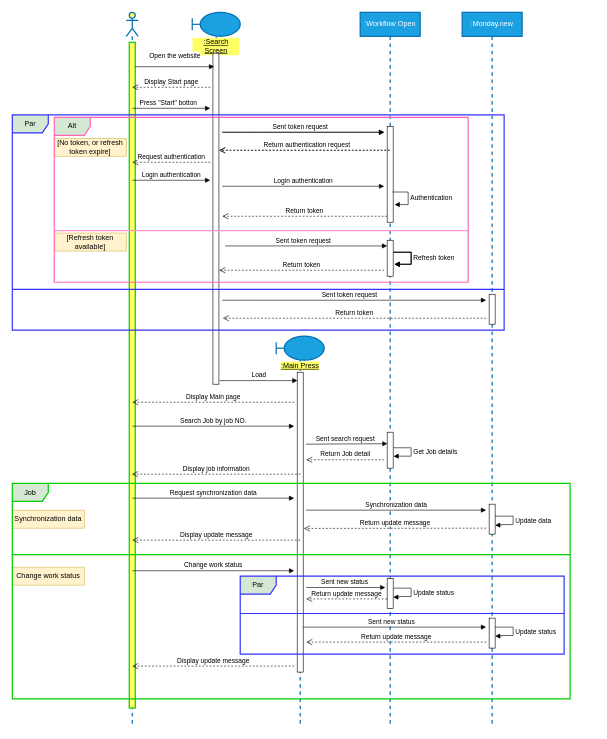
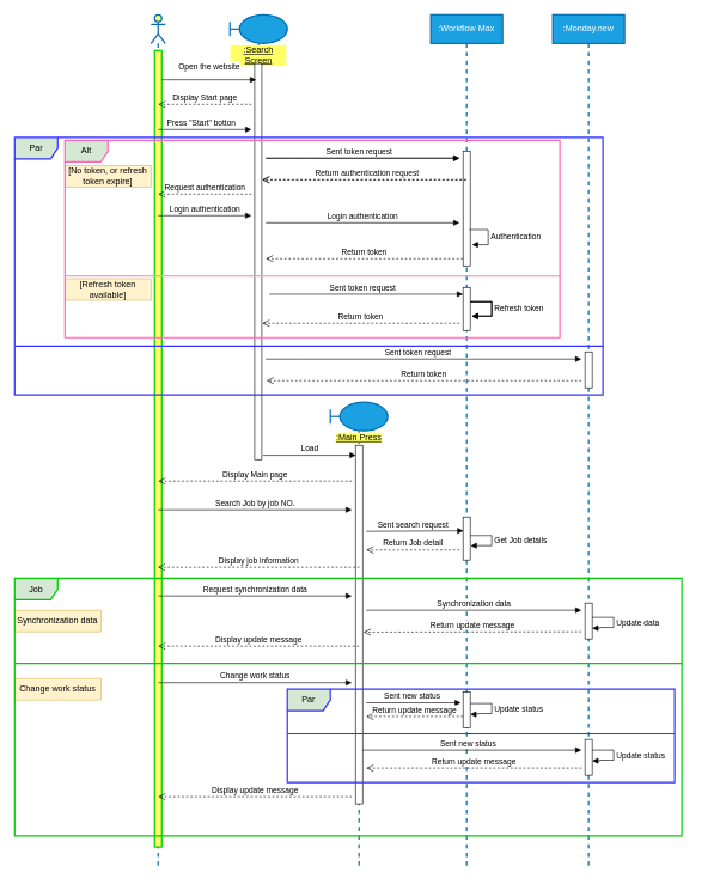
  <mxCell id="0" />
  <mxCell id="1" parent="0" />
  <mxCell id="2" value="&lt;u&gt;:Main Press&lt;/u&gt;" style="shape=umlLifeline;participant=umlBoundary;perimeter=lifelinePerimeter;whiteSpace=wrap;html=1;container=1;collapsible=0;recursiveResize=0;verticalAlign=top;spacingTop=36;outlineConnect=0;fillColor=#1ba1e2;strokeColor=#006EAF;labelBackgroundColor=#FFFF66;strokeWidth=2;" parent="1" vertex="1"><mxGeometry x="460" y="560" width="80" height="650" as="geometry" /></mxCell>
  <mxCell id="3" value="" style="html=1;points=[];perimeter=orthogonalPerimeter;" parent="1" vertex="1"><mxGeometry x="495" y="620" width="10" height="500" as="geometry" /></mxCell>
- <mxCell id="4" value=":Workflow Open" style="shape=umlLifeline;perimeter=lifelinePerimeter;whiteSpace=wrap;html=1;container=1;collapsible=0;recursiveResize=0;outlineConnect=0;fillColor=#1ba1e2;strokeColor=#006EAF;fontColor=#ffffff;strokeWidth=2;" parent="1" vertex="1"><mxGeometry x="600" y="20" width="100" height="1190" as="geometry" /></mxCell>
+ <mxCell id="4" value=":Workflow Max" style="shape=umlLifeline;perimeter=lifelinePerimeter;whiteSpace=wrap;html=1;container=1;collapsible=0;recursiveResize=0;outlineConnect=0;fillColor=#1ba1e2;strokeColor=#006EAF;fontColor=#ffffff;strokeWidth=2;" parent="1" vertex="1"><mxGeometry x="600" y="20" width="100" height="1190" as="geometry" /></mxCell>
  <mxCell id="5" value="" style="html=1;points=[];perimeter=orthogonalPerimeter;" parent="4" vertex="1"><mxGeometry x="45" y="190" width="10" height="160" as="geometry" /></mxCell>
  <mxCell id="6" value="" style="group" parent="4" vertex="1" connectable="0"><mxGeometry x="55" y="300" width="25" height="20" as="geometry" /></mxCell>
  <mxCell id="7" value="" style="group" parent="4" vertex="1" connectable="0"><mxGeometry x="55" y="400" width="30" height="20" as="geometry" /></mxCell>
  <mxCell id="8" value="" style="group" parent="7" vertex="1" connectable="0"><mxGeometry width="30" height="20" as="geometry" /></mxCell>
  <mxCell id="9" value="" style="group" parent="8" vertex="1" connectable="0"><mxGeometry width="30" height="20" as="geometry" /></mxCell>
  <mxCell id="10" value="" style="html=1;points=[];perimeter=orthogonalPerimeter;" parent="4" vertex="1"><mxGeometry x="45" y="700" width="10" height="60" as="geometry" /></mxCell>
  <mxCell id="11" value="Authentication" style="edgeStyle=orthogonalEdgeStyle;html=1;align=left;spacingLeft=2;endArrow=block;rounded=0;entryX=1.24;entryY=0.816;entryDx=0;entryDy=0;entryPerimeter=0;exitX=0.891;exitY=0.685;exitDx=0;exitDy=0;exitPerimeter=0;" parent="4" source="5" target="5" edge="1"><mxGeometry relative="1" as="geometry"><mxPoint x="61.25" y="300" as="sourcePoint" /><Array as="points"><mxPoint x="80" y="300" /><mxPoint x="80" y="321" /></Array><mxPoint x="68.75" y="309" as="targetPoint" /></mxGeometry></mxCell>
  <mxCell id="12" value="" style="html=1;points=[];perimeter=orthogonalPerimeter;" parent="1" vertex="1"><mxGeometry x="645" y="400" width="10" height="60" as="geometry" /></mxCell>
  <mxCell id="13" value="&lt;u&gt;:Search Screen&lt;/u&gt;" style="shape=umlLifeline;participant=umlBoundary;perimeter=lifelinePerimeter;whiteSpace=wrap;html=1;container=1;collapsible=0;recursiveResize=0;verticalAlign=top;spacingTop=36;outlineConnect=0;fillColor=#1ba1e2;strokeColor=#006EAF;labelBackgroundColor=#FFFF66;strokeWidth=2;" parent="1" vertex="1"><mxGeometry x="320" y="20" width="80" height="620" as="geometry" /></mxCell>
  <mxCell id="14" value="" style="html=1;points=[];perimeter=orthogonalPerimeter;" parent="13" vertex="1"><mxGeometry x="34.5" y="68" width="10" height="552" as="geometry" /></mxCell>
  <mxCell id="15" value="" style="shape=umlLifeline;participant=umlActor;perimeter=lifelinePerimeter;whiteSpace=wrap;html=1;container=1;collapsible=0;recursiveResize=0;verticalAlign=top;spacingTop=36;outlineConnect=0;strokeColor=#006EAF;fontColor=#ffffff;strokeWidth=2;fillColor=#FFFF66;" parent="1" vertex="1"><mxGeometry x="210" y="20" width="20" height="1190" as="geometry" /></mxCell>
  <mxCell id="16" value="" style="html=1;points=[];perimeter=orthogonalPerimeter;labelBackgroundColor=#FFFF66;strokeColor=#00CC00;strokeWidth=2;fillColor=#FFFF66;fontColor=#000000;" parent="15" vertex="1"><mxGeometry x="5" y="50" width="10" height="1110" as="geometry" /></mxCell>
  <mxCell id="17" value=":Monday.new" style="shape=umlLifeline;perimeter=lifelinePerimeter;whiteSpace=wrap;html=1;container=1;collapsible=0;recursiveResize=0;outlineConnect=0;fillColor=#1ba1e2;strokeColor=#006EAF;fontColor=#ffffff;strokeWidth=2;" parent="1" vertex="1"><mxGeometry x="770" y="20" width="100" height="1190" as="geometry" /></mxCell>
  <mxCell id="18" value="" style="html=1;points=[];perimeter=orthogonalPerimeter;" parent="17" vertex="1"><mxGeometry x="45" y="470" width="10" height="50" as="geometry" /></mxCell>
  <mxCell id="19" value="" style="html=1;points=[];perimeter=orthogonalPerimeter;" parent="17" vertex="1"><mxGeometry x="45" y="820" width="10" height="50" as="geometry" /></mxCell>
  <mxCell id="20" value="" style="html=1;points=[];perimeter=orthogonalPerimeter;" parent="17" vertex="1"><mxGeometry x="45" y="1010" width="10" height="50" as="geometry" /></mxCell>
  <mxCell id="21" value="Open the website" style="html=1;verticalAlign=bottom;endArrow=block;entryX=0.209;entryY=0.041;entryDx=0;entryDy=0;entryPerimeter=0;" parent="1" source="16" target="14" edge="1"><mxGeometry x="0.004" y="10" width="80" relative="1" as="geometry"><mxPoint x="220" y="110" as="sourcePoint" /><mxPoint x="350" y="110" as="targetPoint" /><mxPoint as="offset" /></mxGeometry></mxCell>
  <mxCell id="22" value="Display Start page" style="html=1;verticalAlign=bottom;endArrow=open;dashed=1;endSize=8;" parent="1" target="15" edge="1"><mxGeometry relative="1" as="geometry"><mxPoint x="350" y="145" as="sourcePoint" /><mxPoint x="260" y="145" as="targetPoint" /></mxGeometry></mxCell>
  <mxCell id="23" value="Press &quot;Start&quot; botton" style="html=1;verticalAlign=bottom;endArrow=block;" parent="1" edge="1"><mxGeometry x="-0.077" width="80" relative="1" as="geometry"><mxPoint x="220" y="180" as="sourcePoint" /><mxPoint x="350" y="180" as="targetPoint" /><mxPoint as="offset" /></mxGeometry></mxCell>
  <mxCell id="24" value="Sent token request " style="html=1;verticalAlign=bottom;endArrow=block;" parent="1" edge="1"><mxGeometry x="-0.037" width="80" relative="1" as="geometry"><mxPoint x="370" y="220" as="sourcePoint" /><mxPoint x="640" y="220" as="targetPoint" /><mxPoint as="offset" /><Array as="points"><mxPoint x="420" y="220" /></Array></mxGeometry></mxCell>
  <mxCell id="25" value="[No token, or refresh token &lt;span style=&quot;cursor: pointer&quot;&gt;expire&lt;/span&gt;]" style="text;html=1;strokeColor=#d6b656;fillColor=#fff2cc;align=center;verticalAlign=middle;whiteSpace=wrap;rounded=0;" parent="1" vertex="1"><mxGeometry x="90" y="230" width="120" height="30" as="geometry" /></mxCell>
  <mxCell id="26" value="Return authentication request " style="html=1;verticalAlign=bottom;endArrow=open;dashed=1;endSize=8;" parent="1" source="4" edge="1"><mxGeometry x="-0.019" relative="1" as="geometry"><mxPoint x="445" y="250" as="sourcePoint" /><mxPoint x="365" y="250" as="targetPoint" /><mxPoint x="1" as="offset" /></mxGeometry></mxCell>
  <mxCell id="27" value="" style="html=1;verticalAlign=bottom;endArrow=open;dashed=1;endSize=8;" parent="1" edge="1"><mxGeometry relative="1" as="geometry"><mxPoint x="649.5" y="250" as="sourcePoint" /><mxPoint x="365" y="250" as="targetPoint" /></mxGeometry></mxCell>
  <mxCell id="28" value="Request authentication" style="html=1;verticalAlign=bottom;endArrow=open;dashed=1;endSize=8;" parent="1" target="15" edge="1"><mxGeometry relative="1" as="geometry"><mxPoint x="350" y="270" as="sourcePoint" /><mxPoint x="80" y="270" as="targetPoint" /></mxGeometry></mxCell>
  <mxCell id="29" value="Login authentication" style="html=1;verticalAlign=bottom;endArrow=block;" parent="1" edge="1"><mxGeometry width="80" relative="1" as="geometry"><mxPoint x="220" y="300" as="sourcePoint" /><mxPoint x="350" y="300" as="targetPoint" /></mxGeometry></mxCell>
  <mxCell id="30" value="Login authentication" style="html=1;verticalAlign=bottom;endArrow=block;" parent="1" edge="1"><mxGeometry width="80" relative="1" as="geometry"><mxPoint x="370" y="310" as="sourcePoint" /><mxPoint x="640" y="310" as="targetPoint" /></mxGeometry></mxCell>
  <mxCell id="31" value="Return token" style="html=1;verticalAlign=bottom;endArrow=open;dashed=1;endSize=8;" parent="1" edge="1"><mxGeometry relative="1" as="geometry"><mxPoint x="645" y="360" as="sourcePoint" /><mxPoint x="370" y="360" as="targetPoint" /></mxGeometry></mxCell>
  <mxCell id="32" value="Return token" style="html=1;verticalAlign=bottom;endArrow=open;dashed=1;endSize=8;" parent="1" edge="1"><mxGeometry relative="1" as="geometry"><mxPoint x="640" y="450" as="sourcePoint" /><mxPoint x="365" y="450" as="targetPoint" /></mxGeometry></mxCell>
  <mxCell id="33" value="" style="line;strokeWidth=2;fillColor=none;align=left;verticalAlign=middle;spacingTop=-1;spacingLeft=3;spacingRight=3;rotatable=0;labelPosition=right;points=[];portConstraint=eastwest;strokeColor=#FF99CC;" parent="1" vertex="1"><mxGeometry x="90" y="380" width="690" height="8" as="geometry" /></mxCell>
  <mxCell id="34" value="[Refresh token &lt;span style=&quot;cursor: pointer&quot;&gt;available&lt;/span&gt;]" style="text;html=1;strokeColor=#d6b656;fillColor=#fff2cc;align=center;verticalAlign=middle;whiteSpace=wrap;rounded=0;" parent="1" vertex="1"><mxGeometry x="90" y="388" width="120" height="30" as="geometry" /></mxCell>
  <mxCell id="35" value="Sent token request " style="html=1;verticalAlign=bottom;endArrow=block;" parent="1" edge="1"><mxGeometry x="-0.037" width="80" relative="1" as="geometry"><mxPoint x="370" y="500" as="sourcePoint" /><mxPoint x="810" y="500" as="targetPoint" /><mxPoint as="offset" /><Array as="points"><mxPoint x="410" y="500" /></Array></mxGeometry></mxCell>
  <mxCell id="36" value="Return token" style="html=1;verticalAlign=bottom;endArrow=open;dashed=1;endSize=8;" parent="1" edge="1"><mxGeometry relative="1" as="geometry"><mxPoint x="810" y="530" as="sourcePoint" /><mxPoint x="371" y="530" as="targetPoint" /></mxGeometry></mxCell>
  <mxCell id="37" value="Sent token request " style="html=1;verticalAlign=bottom;endArrow=block;" parent="1" edge="1"><mxGeometry x="-0.037" width="80" relative="1" as="geometry"><mxPoint x="370" y="220" as="sourcePoint" /><mxPoint x="640" y="220" as="targetPoint" /><mxPoint as="offset" /><Array as="points"><mxPoint x="420" y="220" /></Array></mxGeometry></mxCell>
  <mxCell id="38" value="Sent token request " style="html=1;verticalAlign=bottom;endArrow=block;" parent="1" edge="1"><mxGeometry x="-0.037" width="80" relative="1" as="geometry"><mxPoint x="375" y="409.5" as="sourcePoint" /><mxPoint x="645" y="409.5" as="targetPoint" /><mxPoint as="offset" /><Array as="points"><mxPoint x="425" y="409.5" /></Array></mxGeometry></mxCell>
  <mxCell id="39" value="Load" style="html=1;verticalAlign=bottom;endArrow=block;" parent="1" edge="1"><mxGeometry width="80" relative="1" as="geometry"><mxPoint x="366" y="634" as="sourcePoint" /><mxPoint x="495.5" y="634" as="targetPoint" /></mxGeometry></mxCell>
  <mxCell id="40" value="Display Main page" style="html=1;verticalAlign=bottom;endArrow=open;dashed=1;endSize=8;" parent="1" target="15" edge="1"><mxGeometry relative="1" as="geometry"><mxPoint x="490" y="670" as="sourcePoint" /><mxPoint x="370" y="670" as="targetPoint" /></mxGeometry></mxCell>
  <mxCell id="41" value="Search Job by job NO." style="html=1;verticalAlign=bottom;endArrow=block;" parent="1" edge="1"><mxGeometry width="80" relative="1" as="geometry"><mxPoint x="220" y="710" as="sourcePoint" /><mxPoint x="490" y="710" as="targetPoint" /></mxGeometry></mxCell>
  <mxCell id="42" value="Sent search request " style="html=1;verticalAlign=bottom;endArrow=block;entryX=0.055;entryY=0.32;entryDx=0;entryDy=0;entryPerimeter=0;" parent="1" target="10" edge="1"><mxGeometry x="-0.037" width="80" relative="1" as="geometry"><mxPoint x="510" y="740" as="sourcePoint" /><mxPoint x="640" y="740" as="targetPoint" /><mxPoint as="offset" /><Array as="points" /></mxGeometry></mxCell>
  <mxCell id="43" value="" style="group" parent="1" vertex="1" connectable="0"><mxGeometry x="655" y="746" width="30" height="20" as="geometry" /></mxCell>
  <mxCell id="44" value="" style="group" parent="43" vertex="1" connectable="0"><mxGeometry width="30" height="20" as="geometry" /></mxCell>
  <mxCell id="45" value="" style="group" parent="44" vertex="1" connectable="0"><mxGeometry width="30" height="20" as="geometry" /></mxCell>
  <mxCell id="46" value="Get Job details" style="edgeStyle=orthogonalEdgeStyle;html=1;align=left;spacingLeft=2;endArrow=block;rounded=0;entryX=1.055;entryY=0.671;entryDx=0;entryDy=0;entryPerimeter=0;" parent="45" target="10" edge="1"><mxGeometry relative="1" as="geometry"><mxPoint as="sourcePoint" /><Array as="points"><mxPoint x="30" /><mxPoint x="30" y="14" /><mxPoint x="11" y="14" /></Array><mxPoint y="15" as="targetPoint" /></mxGeometry></mxCell>
  <mxCell id="47" value="Return Job detail" style="html=1;verticalAlign=bottom;endArrow=open;dashed=1;endSize=8;" parent="1" edge="1"><mxGeometry relative="1" as="geometry"><mxPoint x="640" y="766" as="sourcePoint" /><mxPoint x="510" y="766" as="targetPoint" /></mxGeometry></mxCell>
  <mxCell id="48" value="Refresh token" style="edgeStyle=orthogonalEdgeStyle;html=1;align=left;spacingLeft=2;endArrow=block;rounded=0;entryX=1.24;entryY=0.668;entryDx=0;entryDy=0;entryPerimeter=0;exitX=1.1;exitY=0.35;exitDx=0;exitDy=0;exitPerimeter=0;" parent="1" source="12" target="12" edge="1"><mxGeometry relative="1" as="geometry"><mxPoint x="660" y="420" as="sourcePoint" /><Array as="points"><mxPoint x="656" y="420" /><mxPoint x="685" y="420" /><mxPoint x="685" y="440" /></Array><mxPoint x="666" y="429" as="targetPoint" /></mxGeometry></mxCell>
  <mxCell id="49" value="Display job information" style="html=1;verticalAlign=bottom;endArrow=open;dashed=1;endSize=8;" parent="1" edge="1"><mxGeometry relative="1" as="geometry"><mxPoint x="500.5" y="790" as="sourcePoint" /><mxPoint x="219.5" y="790" as="targetPoint" /></mxGeometry></mxCell>
  <mxCell id="50" value="Request synchronization data" style="html=1;verticalAlign=bottom;endArrow=block;" parent="1" edge="1"><mxGeometry width="80" relative="1" as="geometry"><mxPoint x="220.25" y="830" as="sourcePoint" /><mxPoint x="490" y="830" as="targetPoint" /></mxGeometry></mxCell>
  <mxCell id="51" value="Synchronization data" style="html=1;verticalAlign=bottom;endArrow=block;" parent="1" edge="1"><mxGeometry width="80" relative="1" as="geometry"><mxPoint x="510" y="850" as="sourcePoint" /><mxPoint x="810" y="850" as="targetPoint" /></mxGeometry></mxCell>
  <mxCell id="52" value="Refresh token" style="edgeStyle=orthogonalEdgeStyle;html=1;align=left;spacingLeft=2;endArrow=block;rounded=0;entryX=1.24;entryY=0.668;entryDx=0;entryDy=0;entryPerimeter=0;exitX=1.1;exitY=0.35;exitDx=0;exitDy=0;exitPerimeter=0;" parent="1" edge="1"><mxGeometry relative="1" as="geometry"><mxPoint x="656" y="421" as="sourcePoint" /><Array as="points"><mxPoint x="656" y="420" /><mxPoint x="685" y="420" /><mxPoint x="685" y="440" /></Array><mxPoint x="657.4" y="440.08" as="targetPoint" /></mxGeometry></mxCell>
  <mxCell id="53" value="Refresh token" style="edgeStyle=orthogonalEdgeStyle;html=1;align=left;spacingLeft=2;endArrow=block;rounded=0;entryX=1.24;entryY=0.668;entryDx=0;entryDy=0;entryPerimeter=0;exitX=1.1;exitY=0.35;exitDx=0;exitDy=0;exitPerimeter=0;" parent="1" edge="1"><mxGeometry relative="1" as="geometry"><mxPoint x="656" y="421" as="sourcePoint" /><Array as="points"><mxPoint x="656" y="420" /><mxPoint x="685" y="420" /><mxPoint x="685" y="440" /></Array><mxPoint x="657.4" y="440.08" as="targetPoint" /></mxGeometry></mxCell>
  <mxCell id="54" value="" style="group" parent="1" vertex="1" connectable="0"><mxGeometry x="825" y="860" width="30" height="20" as="geometry" /></mxCell>
  <mxCell id="55" value="" style="group" parent="54" vertex="1" connectable="0"><mxGeometry width="30" height="20" as="geometry" /></mxCell>
  <mxCell id="56" value="" style="group" parent="55" vertex="1" connectable="0"><mxGeometry width="30" height="20" as="geometry" /></mxCell>
  <mxCell id="57" value="Update data" style="edgeStyle=orthogonalEdgeStyle;html=1;align=left;spacingLeft=2;endArrow=block;rounded=0;entryX=1.055;entryY=0.671;entryDx=0;entryDy=0;entryPerimeter=0;" parent="56" edge="1"><mxGeometry relative="1" as="geometry"><mxPoint as="sourcePoint" /><Array as="points"><mxPoint x="30" /><mxPoint x="30" y="14" /><mxPoint x="11" y="14" /></Array><mxPoint y="15" as="targetPoint" /></mxGeometry></mxCell>
  <mxCell id="58" value="Return update message" style="html=1;verticalAlign=bottom;endArrow=open;dashed=1;endSize=8;entryX=1.124;entryY=0.521;entryDx=0;entryDy=0;entryPerimeter=0;" parent="1" target="3" edge="1"><mxGeometry relative="1" as="geometry"><mxPoint x="810" y="880" as="sourcePoint" /><mxPoint x="670" y="880" as="targetPoint" /></mxGeometry></mxCell>
  <mxCell id="59" value="Display update message" style="html=1;verticalAlign=bottom;endArrow=open;dashed=1;endSize=8;" parent="1" edge="1"><mxGeometry relative="1" as="geometry"><mxPoint x="500" y="900" as="sourcePoint" /><mxPoint x="220" y="900" as="targetPoint" /></mxGeometry></mxCell>
  <mxCell id="60" value="Change work status" style="html=1;verticalAlign=bottom;endArrow=block;" parent="1" edge="1"><mxGeometry width="80" relative="1" as="geometry"><mxPoint x="220.25" y="951" as="sourcePoint" /><mxPoint x="490" y="951" as="targetPoint" /></mxGeometry></mxCell>
  <mxCell id="61" value="Sent new status " style="html=1;verticalAlign=bottom;endArrow=block;" parent="1" edge="1"><mxGeometry x="-0.037" width="80" relative="1" as="geometry"><mxPoint x="510" y="979" as="sourcePoint" /><mxPoint x="642" y="979" as="targetPoint" /><mxPoint as="offset" /><Array as="points" /></mxGeometry></mxCell>
  <mxCell id="62" value="Sent new status " style="html=1;verticalAlign=bottom;endArrow=block;" parent="1" edge="1"><mxGeometry x="-0.037" width="80" relative="1" as="geometry"><mxPoint x="504.81" y="1045" as="sourcePoint" /><mxPoint x="810" y="1045" as="targetPoint" /><mxPoint as="offset" /><Array as="points" /></mxGeometry></mxCell>
  <mxCell id="63" value="" style="html=1;points=[];perimeter=orthogonalPerimeter;" parent="1" vertex="1"><mxGeometry x="645" y="964" width="10" height="50" as="geometry" /></mxCell>
  <mxCell id="64" value="" style="group" parent="1" vertex="1" connectable="0"><mxGeometry x="825" y="1045" width="30" height="20" as="geometry" /></mxCell>
  <mxCell id="65" value="" style="group" parent="64" vertex="1" connectable="0"><mxGeometry width="30" height="20" as="geometry" /></mxCell>
  <mxCell id="66" value="" style="group" parent="65" vertex="1" connectable="0"><mxGeometry width="30" height="20" as="geometry" /></mxCell>
  <mxCell id="67" value="Update status" style="edgeStyle=orthogonalEdgeStyle;html=1;align=left;spacingLeft=2;endArrow=block;rounded=0;entryX=1.055;entryY=0.671;entryDx=0;entryDy=0;entryPerimeter=0;" parent="66" edge="1"><mxGeometry relative="1" as="geometry"><mxPoint as="sourcePoint" /><Array as="points"><mxPoint x="30" /><mxPoint x="30" y="14" /><mxPoint x="11" y="14" /></Array><mxPoint y="15" as="targetPoint" /></mxGeometry></mxCell>
  <mxCell id="68" value="" style="group" parent="1" vertex="1" connectable="0"><mxGeometry x="655" y="980" width="30" height="20" as="geometry" /></mxCell>
  <mxCell id="69" value="" style="group" parent="68" vertex="1" connectable="0"><mxGeometry width="30" height="20" as="geometry" /></mxCell>
  <mxCell id="70" value="" style="group" parent="69" vertex="1" connectable="0"><mxGeometry width="30" height="20" as="geometry" /></mxCell>
  <mxCell id="71" value="Update status" style="edgeStyle=orthogonalEdgeStyle;html=1;align=left;spacingLeft=2;endArrow=block;rounded=0;entryX=1.055;entryY=0.671;entryDx=0;entryDy=0;entryPerimeter=0;" parent="70" edge="1"><mxGeometry relative="1" as="geometry"><mxPoint as="sourcePoint" /><Array as="points"><mxPoint x="30" /><mxPoint x="30" y="14" /><mxPoint x="11" y="14" /></Array><mxPoint y="15" as="targetPoint" /></mxGeometry></mxCell>
  <mxCell id="72" value="Return update message" style="html=1;verticalAlign=bottom;endArrow=open;dashed=1;endSize=8;" parent="1" edge="1"><mxGeometry relative="1" as="geometry"><mxPoint x="645" y="998" as="sourcePoint" /><mxPoint x="510" y="998" as="targetPoint" /></mxGeometry></mxCell>
  <mxCell id="73" value="Return update message" style="html=1;verticalAlign=bottom;endArrow=open;dashed=1;endSize=8;" parent="1" edge="1"><mxGeometry relative="1" as="geometry"><mxPoint x="810.19" y="1070" as="sourcePoint" /><mxPoint x="510" y="1070" as="targetPoint" /></mxGeometry></mxCell>
  <mxCell id="74" value="Display update message" style="html=1;verticalAlign=bottom;endArrow=open;dashed=1;endSize=8;" parent="1" edge="1"><mxGeometry relative="1" as="geometry"><mxPoint x="490" y="1110" as="sourcePoint" /><mxPoint x="220" y="1110" as="targetPoint" /></mxGeometry></mxCell>
  <mxCell id="75" value="" style="line;strokeWidth=2;fillColor=none;align=left;verticalAlign=middle;spacingTop=-1;spacingLeft=3;spacingRight=3;rotatable=0;labelPosition=right;points=[];portConstraint=eastwest;strokeColor=#00CC00;" parent="1" vertex="1"><mxGeometry x="20" y="920" width="930" height="8" as="geometry" /></mxCell>
  <mxCell id="76" value="Synchronization data" style="text;html=1;strokeColor=#d6b656;fillColor=#fff2cc;align=center;verticalAlign=middle;whiteSpace=wrap;rounded=0;" parent="1" vertex="1"><mxGeometry x="20" y="850" width="120" height="30" as="geometry" /></mxCell>
  <mxCell id="77" value="Change work status" style="text;html=1;strokeColor=#d6b656;fillColor=#fff2cc;align=center;verticalAlign=middle;whiteSpace=wrap;rounded=0;" parent="1" vertex="1"><mxGeometry x="20" y="945" width="120" height="30" as="geometry" /></mxCell>
  <mxCell id="78" value="Alt" style="shape=umlFrame;whiteSpace=wrap;html=1;fillColor=#d5e8d4;strokeWidth=2;swimlaneFillColor=none;strokeColor=#FF66B3;" parent="1" vertex="1"><mxGeometry x="90" y="195" width="690" height="275" as="geometry" /></mxCell>
  <mxCell id="79" value="" style="group" parent="1" vertex="1" connectable="0"><mxGeometry x="20" y="191" width="820" height="359" as="geometry" /></mxCell>
  <mxCell id="80" value="Par" style="shape=umlFrame;whiteSpace=wrap;html=1;fillColor=#d5e8d4;strokeWidth=2;swimlaneFillColor=none;strokeColor=#3333FF;" parent="79" vertex="1"><mxGeometry width="820" height="359" as="geometry" /></mxCell>
  <mxCell id="81" value="" style="line;strokeWidth=2;fillColor=none;align=left;verticalAlign=middle;spacingTop=-1;spacingLeft=3;spacingRight=3;rotatable=0;labelPosition=right;points=[];portConstraint=eastwest;strokeColor=#3333FF;" parent="79" vertex="1"><mxGeometry y="287" width="820" height="8" as="geometry" /></mxCell>
  <mxCell id="82" value="" style="group" parent="1" vertex="1" connectable="0"><mxGeometry x="400" y="960" width="590" height="210" as="geometry" /></mxCell>
  <mxCell id="83" value="Par" style="shape=umlFrame;whiteSpace=wrap;html=1;fillColor=#d5e8d4;strokeWidth=2;swimlaneFillColor=none;strokeColor=#3333FF;" parent="82" vertex="1"><mxGeometry width="540" height="130" as="geometry" /></mxCell>
  <mxCell id="84" value="" style="line;strokeWidth=2;fillColor=none;align=left;verticalAlign=middle;spacingTop=-1;spacingLeft=3;spacingRight=3;rotatable=0;labelPosition=right;points=[];portConstraint=eastwest;strokeColor=#3333FF;" parent="82" vertex="1"><mxGeometry y="60" width="540" height="4.68" as="geometry" /></mxCell>
  <mxCell id="85" value="Job" style="shape=umlFrame;whiteSpace=wrap;html=1;fillColor=#d5e8d4;strokeWidth=2;swimlaneFillColor=none;strokeColor=#00CC00;" parent="1" vertex="1"><mxGeometry x="20" y="805.5" width="930" height="359" as="geometry" /></mxCell>
